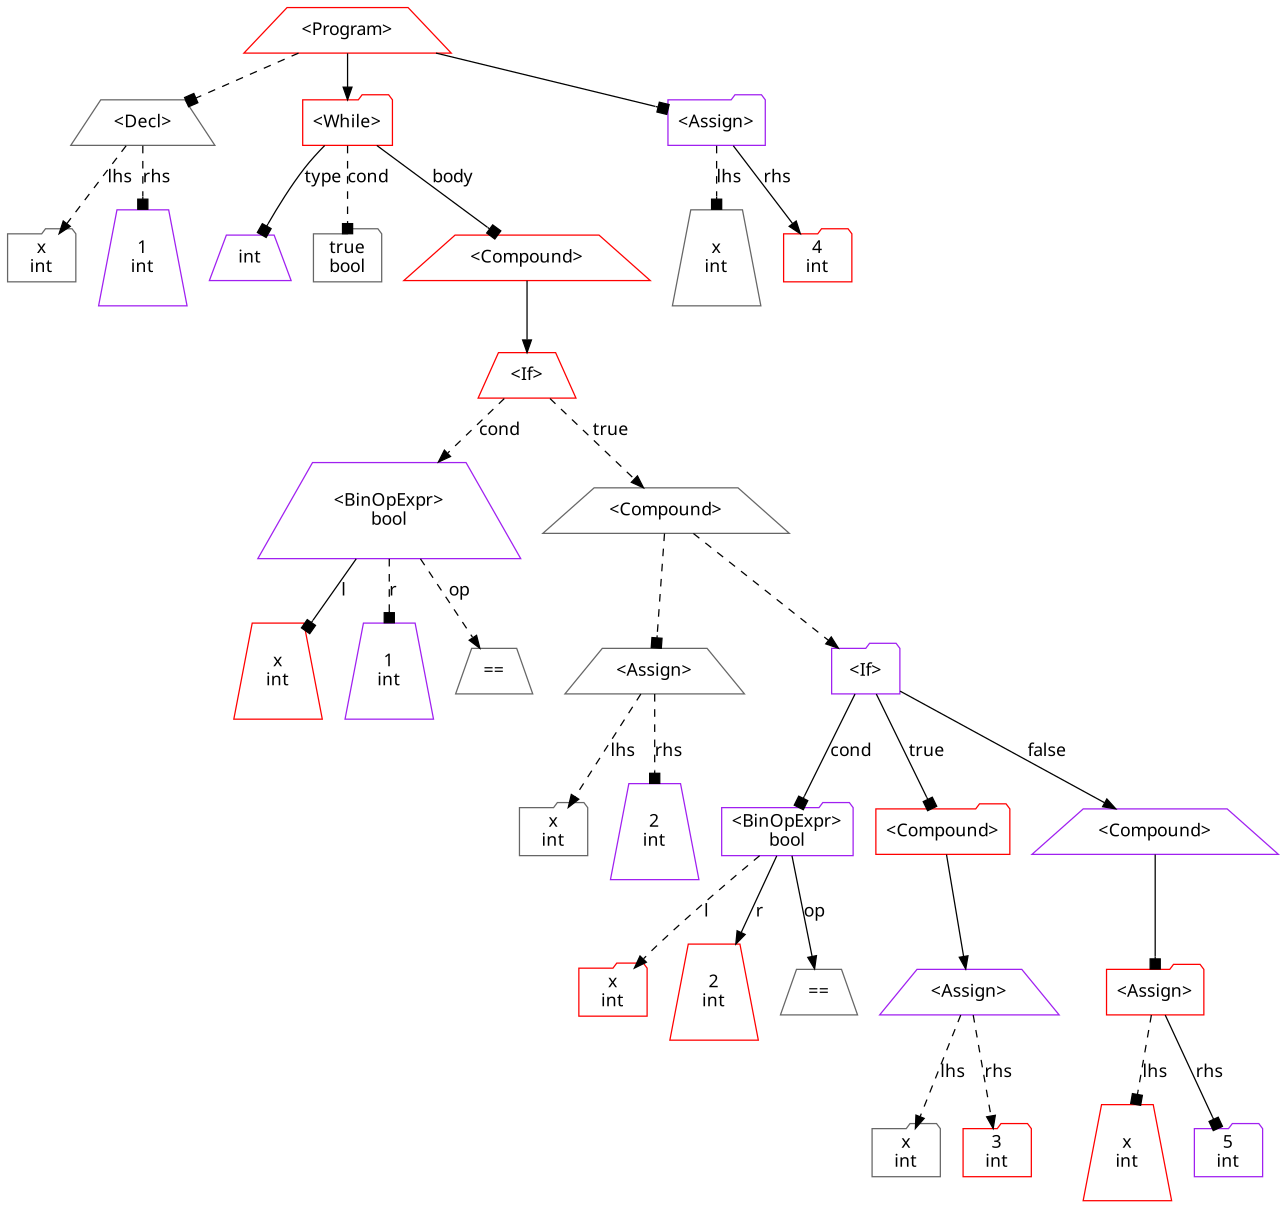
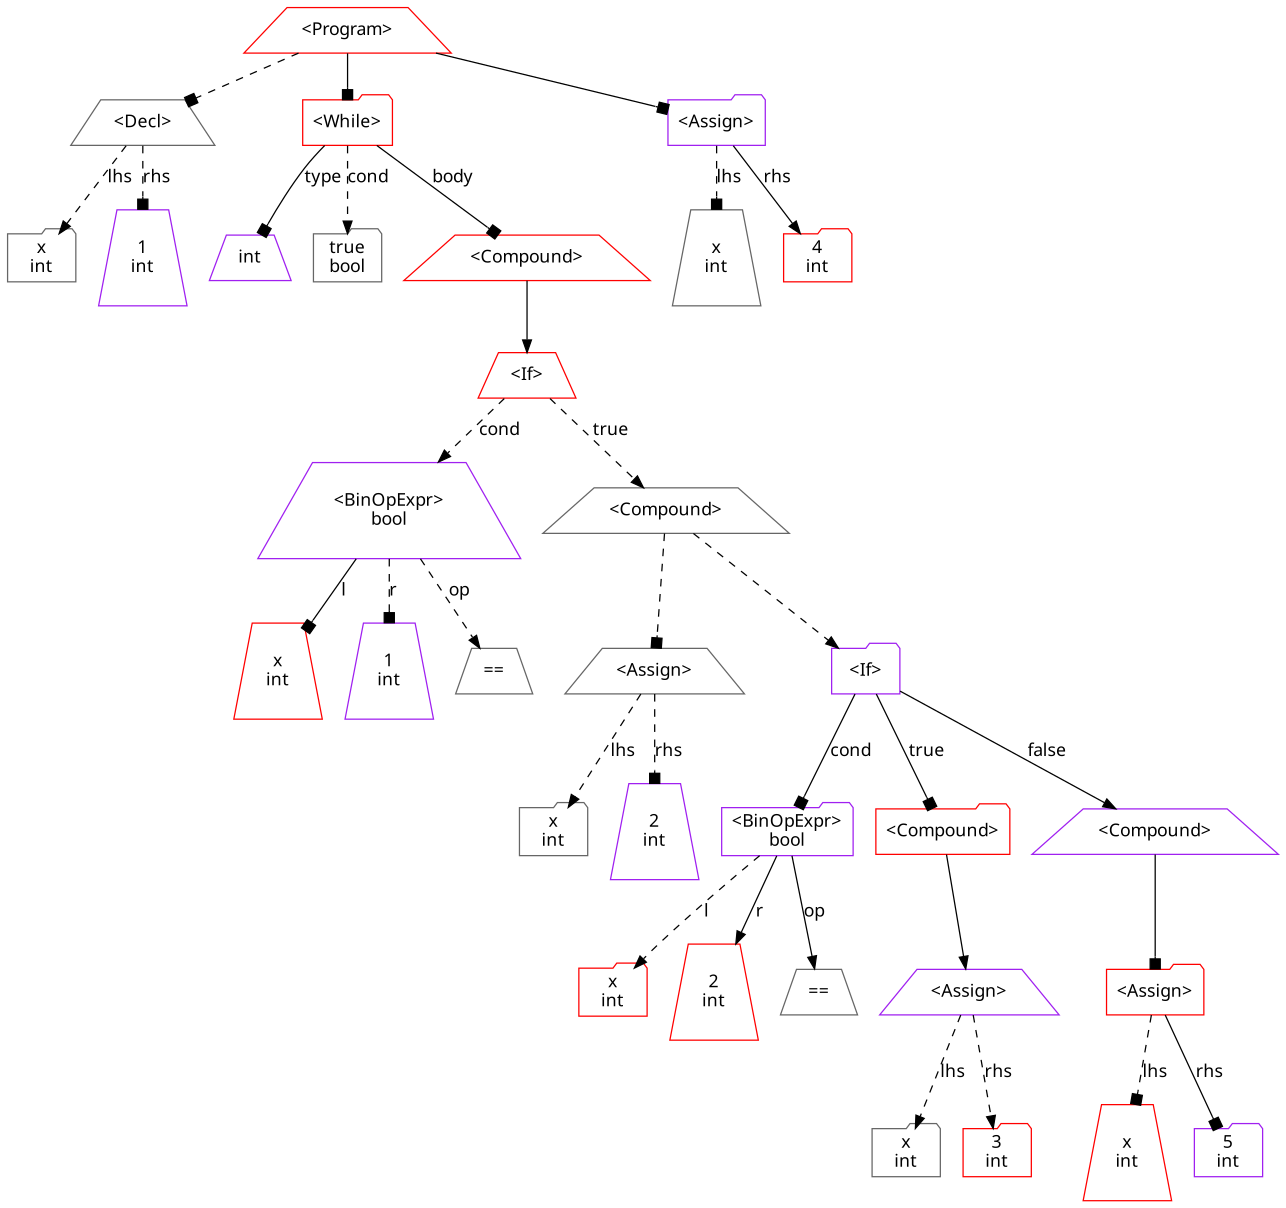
  digraph {
    fontname="Noto Sans"
    node [color=red fontname="Noto Sans" shape=trapezium]
    edge [arrowhead=normal fontname="Noto Sans" style=dashed]
    n1 [color=gray40 label="x\nint" shape=folder]
    n2 [color=purple label="1\nint"]
    n3 [color=gray40 label="<Decl>"]
    n4 [color=purple label=int]
    n5 [color=gray40 label="true\nbool" shape=folder]
    n6 [label="x\nint"]
    n7 [color=purple label="1\nint"]
    n8 [color=purple label="<BinOpExpr>\nbool"]
    n9 [color=gray40 label="=="]
    n10 [color=gray40 label="x\nint" shape=folder]
    n11 [color=purple label="2\nint"]
    n12 [color=gray40 label="<Assign>"]
    n13 [label="x\nint" shape=folder]
    n14 [label="2\nint"]
    n15 [color=purple label="<BinOpExpr>\nbool" shape=folder]
    n16 [color=gray40 label="=="]
    n17 [color=gray40 label="x\nint" shape=folder]
    n18 [label="3\nint" shape=folder]
    n19 [color=purple label="<Assign>"]
    n20 [label="<Compound>" shape=folder]
    n21 [label="x\nint"]
    n22 [color=purple label="5\nint" shape=folder]
    n23 [label="<Assign>" shape=folder]
    n24 [color=purple label="<Compound>"]
    n25 [color=purple label="<If>" shape=folder]
    n26 [color=gray40 label="<Compound>"]
    n27 [label="<If>"]
    n28 [label="<Compound>"]
    n29 [label="<While>" shape=folder]
    n30 [color=gray40 label="x\nint"]
    n31 [label="4\nint" shape=folder]
    n32 [color=purple label="<Assign>" shape=folder]
    n33 [label="<Program>"]
    n3 -> n1 [label=lhs]
    n3 -> n2 [arrowhead=box label=rhs]
    n8 -> n6 [arrowhead=box label=l style=solid]
    n8 -> n7 [arrowhead=box label=r]
    n8 -> n9 [label=op]
    n12 -> n10 [label=lhs]
    n12 -> n11 [arrowhead=box label=rhs]
    n15 -> n13 [label=l]
    n15 -> n14 [label=r style=solid]
    n15 -> n16 [label=op style=solid]
    n19 -> n17 [label=lhs]
    n19 -> n18 [label=rhs]
    n20 -> n19 [style=solid]
    n23 -> n21 [arrowhead=box label=lhs]
    n23 -> n22 [arrowhead=box label=rhs style=solid]
    n24 -> n23 [arrowhead=box style=solid]
    n25 -> n15 [arrowhead=box label=cond style=solid]
    n25 -> n20 [arrowhead=box label=true style=solid]
    n25 -> n24 [label=false style=solid]
    n26 -> n12 [arrowhead=box]
    n26 -> n25
    n27 -> n8 [label=cond]
    n27 -> n26 [label=true]
    n28 -> n27 [style=solid]
    n29 -> n4 [arrowhead=box label=type style=solid]
-   n29 -> n5 [arrowhead=box label=cond]
+   n29 -> n5 [label=cond]
    n29 -> n28 [arrowhead=box label=body style=solid]
    n32 -> n30 [arrowhead=box label=lhs]
    n32 -> n31 [label=rhs style=solid]
    n33 -> n3 [arrowhead=box]
-   n33 -> n29 [style=solid]
+   n33 -> n29 [arrowhead=box style=solid]
    n33 -> n32 [arrowhead=box style=solid]
  }
